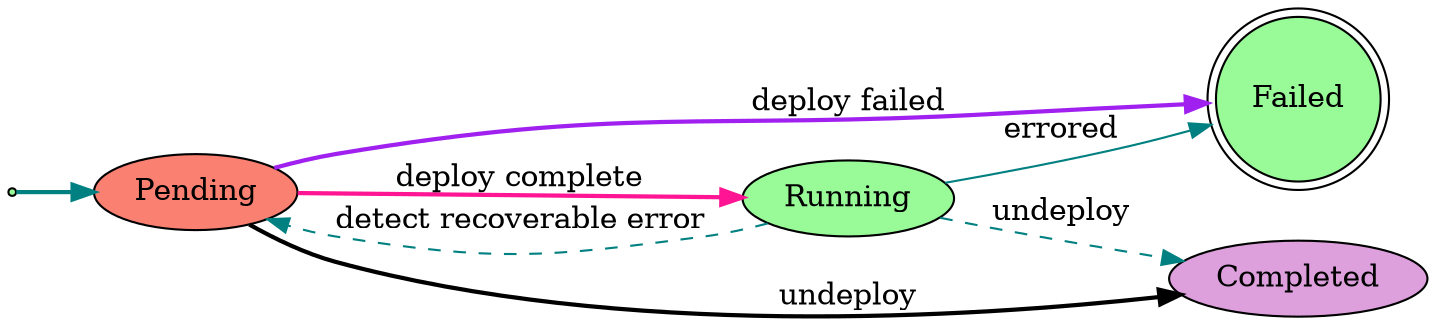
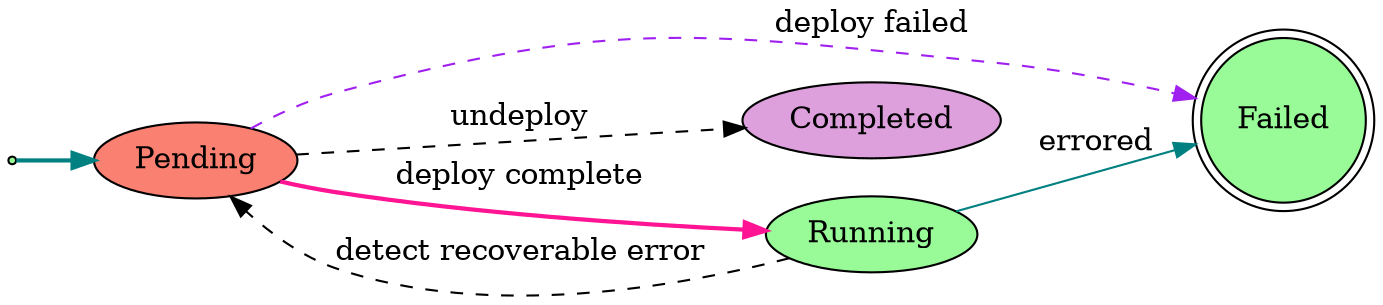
  digraph {
    rankdir=LR
    node [fillcolor=palegreen shape=ellipse style=filled]
    edge [color=teal style=bold]
    init [shape=point]
    Pending [fillcolor=salmon]
    Failed [shape=doublecircle]
    Completed [fillcolor=plum]
    Running
    init -> Pending
-   Pending -> Failed [color=purple label="deploy failed"]
-   Pending -> Completed [color=black label=undeploy]
+   Pending -> Failed [color=purple label="deploy failed" style=dashed]
+   Pending -> Completed [color=black label=undeploy style=dashed]
    Pending -> Running [color=deeppink label="deploy complete"]
-   Running -> Pending [label="detect recoverable error" style=dashed]
+   Running -> Pending [color=black label="detect recoverable error" style=dashed]
    Running -> Failed [label=errored style=solid]
-   Running -> Completed [label=undeploy style=dashed]
  }
